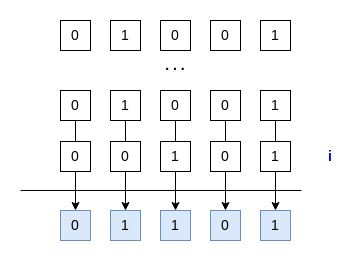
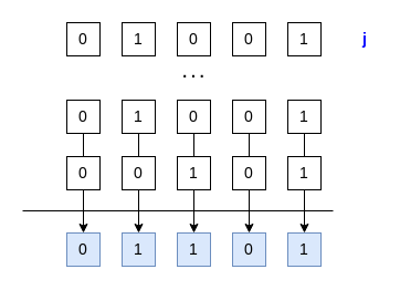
  <mxCell id="0" />
  <mxCell id="1" parent="0" />
  <mxCell id="2" style="edgeStyle=orthogonalEdgeStyle;rounded=0;orthogonalLoop=1;jettySize=auto;html=1;exitX=0.5;exitY=1;exitDx=0;exitDy=0;endArrow=none;endFill=0;" edge="1" parent="1" source="3" target="11"><mxGeometry relative="1" as="geometry" /></mxCell>
  <mxCell id="3" value="1" style="rounded=0;whiteSpace=wrap;html=1;fontSize=14;" vertex="1" parent="1"><mxGeometry x="110" y="90" width="30" height="30" as="geometry" /></mxCell>
  <mxCell id="4" style="edgeStyle=orthogonalEdgeStyle;rounded=0;orthogonalLoop=1;jettySize=auto;html=1;exitX=0.5;exitY=1;exitDx=0;exitDy=0;endArrow=none;endFill=0;" edge="1" parent="1" source="5" target="13"><mxGeometry relative="1" as="geometry" /></mxCell>
  <mxCell id="5" value="0" style="rounded=0;whiteSpace=wrap;html=1;fontSize=14;" vertex="1" parent="1"><mxGeometry x="160" y="90" width="30" height="30" as="geometry" /></mxCell>
  <mxCell id="6" style="edgeStyle=orthogonalEdgeStyle;rounded=0;orthogonalLoop=1;jettySize=auto;html=1;exitX=0.5;exitY=1;exitDx=0;exitDy=0;endArrow=none;endFill=0;" edge="1" parent="1" source="7" target="15"><mxGeometry relative="1" as="geometry" /></mxCell>
  <mxCell id="7" value="0" style="rounded=0;whiteSpace=wrap;html=1;fontSize=14;" vertex="1" parent="1"><mxGeometry x="210" y="90" width="30" height="30" as="geometry" /></mxCell>
  <mxCell id="8" style="edgeStyle=orthogonalEdgeStyle;rounded=0;orthogonalLoop=1;jettySize=auto;html=1;exitX=0.5;exitY=1;exitDx=0;exitDy=0;entryX=0.5;entryY=0;entryDx=0;entryDy=0;endArrow=none;endFill=0;" edge="1" parent="1" source="9" target="17"><mxGeometry relative="1" as="geometry" /></mxCell>
  <mxCell id="9" value="1" style="rounded=0;whiteSpace=wrap;html=1;fontSize=14;" vertex="1" parent="1"><mxGeometry x="260" y="90" width="30" height="30" as="geometry" /></mxCell>
  <mxCell id="10" style="edgeStyle=orthogonalEdgeStyle;rounded=0;orthogonalLoop=1;jettySize=auto;html=1;exitX=0.5;exitY=1;exitDx=0;exitDy=0;" edge="1" parent="1" source="11" target="19"><mxGeometry relative="1" as="geometry" /></mxCell>
  <mxCell id="11" value="0" style="rounded=0;whiteSpace=wrap;html=1;fontSize=14;" vertex="1" parent="1"><mxGeometry x="110" y="141" width="30" height="30" as="geometry" /></mxCell>
  <mxCell id="12" style="edgeStyle=orthogonalEdgeStyle;rounded=0;orthogonalLoop=1;jettySize=auto;html=1;exitX=0.5;exitY=1;exitDx=0;exitDy=0;" edge="1" parent="1" source="13" target="20"><mxGeometry relative="1" as="geometry" /></mxCell>
  <mxCell id="13" value="1" style="rounded=0;whiteSpace=wrap;html=1;fontSize=14;" vertex="1" parent="1"><mxGeometry x="160" y="141" width="30" height="30" as="geometry" /></mxCell>
  <mxCell id="14" style="edgeStyle=orthogonalEdgeStyle;rounded=0;orthogonalLoop=1;jettySize=auto;html=1;exitX=0.5;exitY=1;exitDx=0;exitDy=0;" edge="1" parent="1" source="15" target="21"><mxGeometry relative="1" as="geometry" /></mxCell>
  <mxCell id="15" value="0" style="rounded=0;whiteSpace=wrap;html=1;fontSize=14;" vertex="1" parent="1"><mxGeometry x="210" y="141" width="30" height="30" as="geometry" /></mxCell>
  <mxCell id="16" style="edgeStyle=orthogonalEdgeStyle;rounded=0;orthogonalLoop=1;jettySize=auto;html=1;exitX=0.5;exitY=1;exitDx=0;exitDy=0;" edge="1" parent="1" source="17" target="22"><mxGeometry relative="1" as="geometry" /></mxCell>
  <mxCell id="17" value="1" style="rounded=0;whiteSpace=wrap;html=1;fontSize=14;" vertex="1" parent="1"><mxGeometry x="260" y="141" width="30" height="30" as="geometry" /></mxCell>
  <mxCell id="18" value="" style="endArrow=none;html=1;rounded=0;" edge="1" parent="1"><mxGeometry width="50" height="50" relative="1" as="geometry"><mxPoint x="20" y="190" as="sourcePoint" /><mxPoint x="301" y="190" as="targetPoint" /></mxGeometry></mxCell>
  <mxCell id="19" value="1" style="rounded=0;whiteSpace=wrap;html=1;fontSize=14;fillColor=#dae8fc;strokeColor=#6c8ebf;" vertex="1" parent="1"><mxGeometry x="110" y="210" width="30" height="30" as="geometry" /></mxCell>
  <mxCell id="20" value="1" style="rounded=0;whiteSpace=wrap;html=1;fontSize=14;fillColor=#dae8fc;strokeColor=#6c8ebf;" vertex="1" parent="1"><mxGeometry x="160" y="210" width="30" height="30" as="geometry" /></mxCell>
  <mxCell id="21" value="0" style="rounded=0;whiteSpace=wrap;html=1;fontSize=14;fillColor=#dae8fc;strokeColor=#6c8ebf;" vertex="1" parent="1"><mxGeometry x="210" y="210" width="30" height="30" as="geometry" /></mxCell>
  <mxCell id="22" value="1" style="rounded=0;whiteSpace=wrap;html=1;fontSize=14;fillColor=#dae8fc;strokeColor=#6c8ebf;" vertex="1" parent="1"><mxGeometry x="260" y="210" width="30" height="30" as="geometry" /></mxCell>
  <mxCell id="23" style="edgeStyle=orthogonalEdgeStyle;rounded=0;orthogonalLoop=1;jettySize=auto;html=1;exitX=0.5;exitY=1;exitDx=0;exitDy=0;endArrow=none;endFill=0;" edge="1" parent="1" source="24" target="26"><mxGeometry relative="1" as="geometry" /></mxCell>
  <mxCell id="24" value="0" style="rounded=0;whiteSpace=wrap;html=1;fontSize=14;" vertex="1" parent="1"><mxGeometry x="60" y="90" width="30" height="30" as="geometry" /></mxCell>
  <mxCell id="25" style="edgeStyle=orthogonalEdgeStyle;rounded=0;orthogonalLoop=1;jettySize=auto;html=1;exitX=0.5;exitY=1;exitDx=0;exitDy=0;" edge="1" parent="1" source="26" target="27"><mxGeometry relative="1" as="geometry" /></mxCell>
  <mxCell id="26" value="0" style="rounded=0;whiteSpace=wrap;html=1;fontSize=14;" vertex="1" parent="1"><mxGeometry x="60" y="141" width="30" height="30" as="geometry" /></mxCell>
  <mxCell id="27" value="0" style="rounded=0;whiteSpace=wrap;html=1;fontSize=14;fillColor=#dae8fc;strokeColor=#6c8ebf;" vertex="1" parent="1"><mxGeometry x="60" y="210" width="30" height="30" as="geometry" /></mxCell>
  <mxCell id="28" value="1" style="rounded=0;whiteSpace=wrap;html=1;fontSize=14;" vertex="1" parent="1"><mxGeometry x="110" y="20" width="30" height="30" as="geometry" /></mxCell>
  <mxCell id="29" value="0" style="rounded=0;whiteSpace=wrap;html=1;fontSize=14;" vertex="1" parent="1"><mxGeometry x="160" y="20" width="30" height="30" as="geometry" /></mxCell>
  <mxCell id="30" value="0" style="rounded=0;whiteSpace=wrap;html=1;fontSize=14;" vertex="1" parent="1"><mxGeometry x="210" y="20" width="30" height="30" as="geometry" /></mxCell>
  <mxCell id="31" value="1" style="rounded=0;whiteSpace=wrap;html=1;fontSize=14;" vertex="1" parent="1"><mxGeometry x="260" y="20" width="30" height="30" as="geometry" /></mxCell>
  <mxCell id="32" value="0" style="rounded=0;whiteSpace=wrap;html=1;fontSize=14;" vertex="1" parent="1"><mxGeometry x="60" y="20" width="30" height="30" as="geometry" /></mxCell>
  <mxCell id="33" value="&lt;b style=&quot;font-size: 14px;&quot;&gt;. . .&lt;/b&gt;" style="text;html=1;strokeColor=none;fillColor=none;align=center;verticalAlign=middle;whiteSpace=wrap;rounded=0;fontSize=14;" vertex="1" parent="1"><mxGeometry x="145" y="50" width="60" height="30" as="geometry" /></mxCell>
- <mxCell id="34" value="i" style="text;html=1;strokeColor=none;fillColor=none;align=center;verticalAlign=middle;whiteSpace=wrap;rounded=0;fontSize=14;fontColor=#0000FF;fontStyle=1" vertex="1" parent="1"><mxGeometry x="320" y="141" width="20" height="30" as="geometry" /></mxCell>
+ <mxCell id="35" value="j" style="text;html=1;strokeColor=none;fillColor=none;align=center;verticalAlign=middle;whiteSpace=wrap;rounded=0;fontSize=14;fontColor=#0000FF;fontStyle=1" vertex="1" parent="1"><mxGeometry x="320" y="20" width="20" height="30" as="geometry" /></mxCell>
